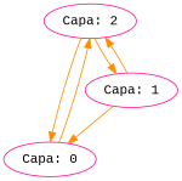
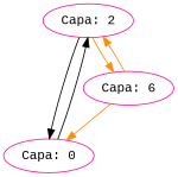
  digraph {
    fontname="Liberation Mono"
    node [color=deeppink fontname="Liberation Mono"]
    edge [color=darkorange dit=both fontname="Liberation Mono"]
    n1 [label="Capa: 2"]
    n2 [label="Capa: 0"]
-   n3 [label="Capa: 1"]
-   n1 -> n2
+   n3 [label="Capa: 6"]
+   n1 -> n2 [color=black]
    n1 -> n3
-   n2 -> n1
+   n2 -> n1 [color=black]
    n3 -> n1
    n3 -> n2
  }
